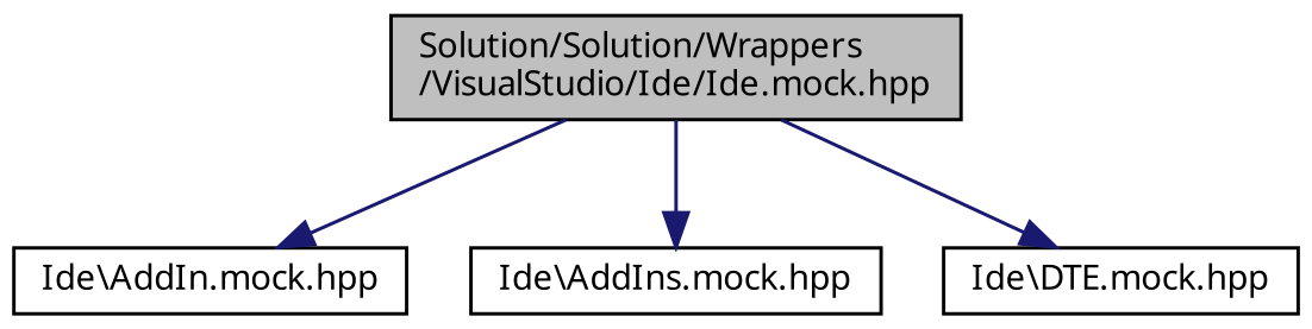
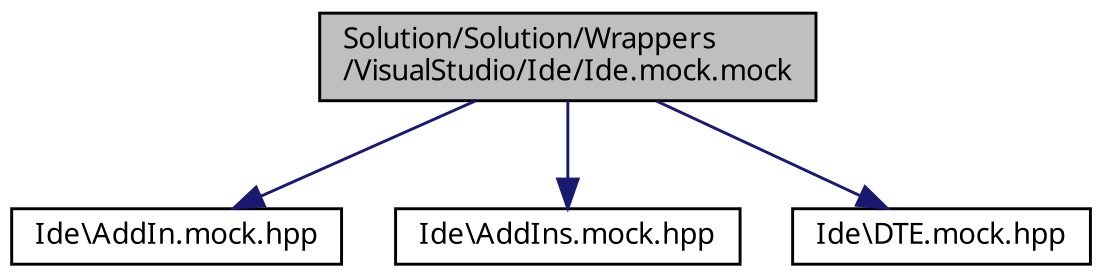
  digraph {
    node [color=black fillcolor=white fontname=Verdana fontsize=10 shape=record style=filled]
    edge [color=midnightblue fontname=Verdana fontsize=10 labelfontname=Verdana labelfontsize=10 style=solid]
-   n1 [fillcolor=grey75 fontcolor=black height=0.2 label="Solution/Solution/Wrappers\l/VisualStudio/Ide/Ide.mock.hpp" width=0.4]
+   n1 [fillcolor=grey75 fontcolor=black height=0.2 label="Solution/Solution/Wrappers\l/VisualStudio/Ide/Ide.mock.mock" width=0.4]
    n2 [height=0.2 label="Ide\\AddIn.mock.hpp" width=0.4]
    n3 [height=0.2 label="Ide\\AddIns.mock.hpp" width=0.4]
    n4 [height=0.2 label="Ide\\DTE.mock.hpp" width=0.4]
    n1 -> n2
    n1 -> n3
    n1 -> n4
  }
